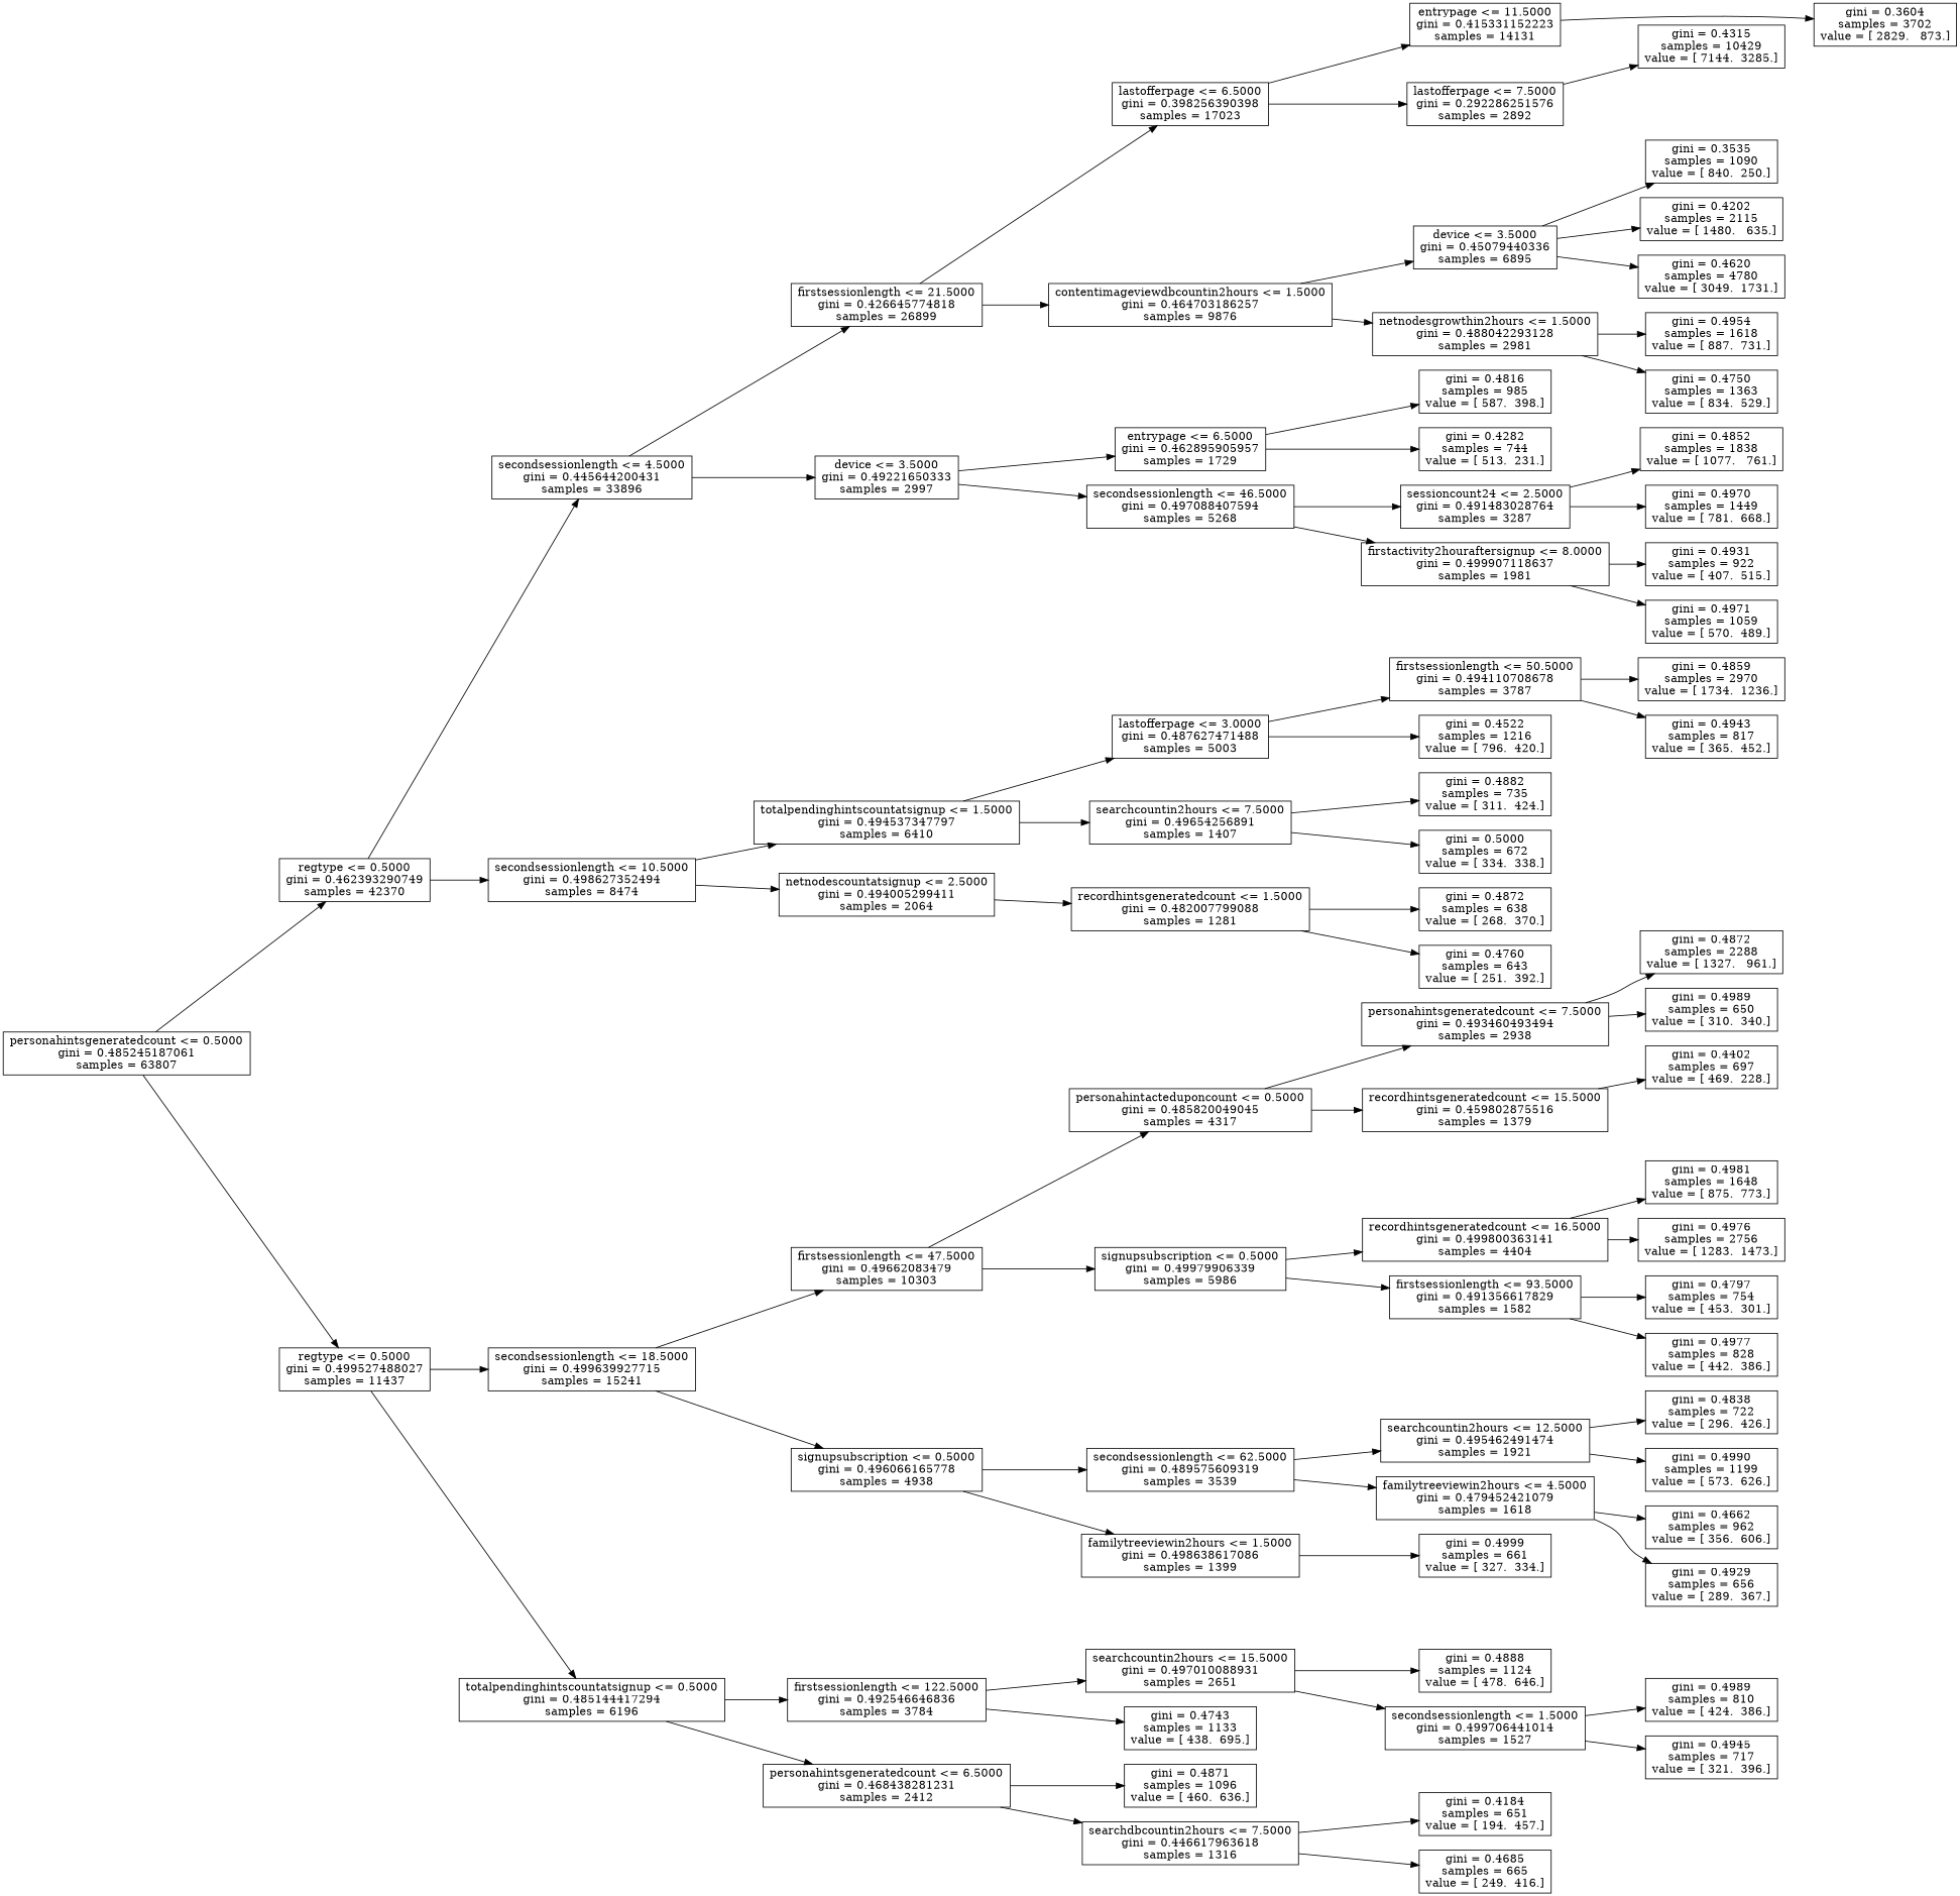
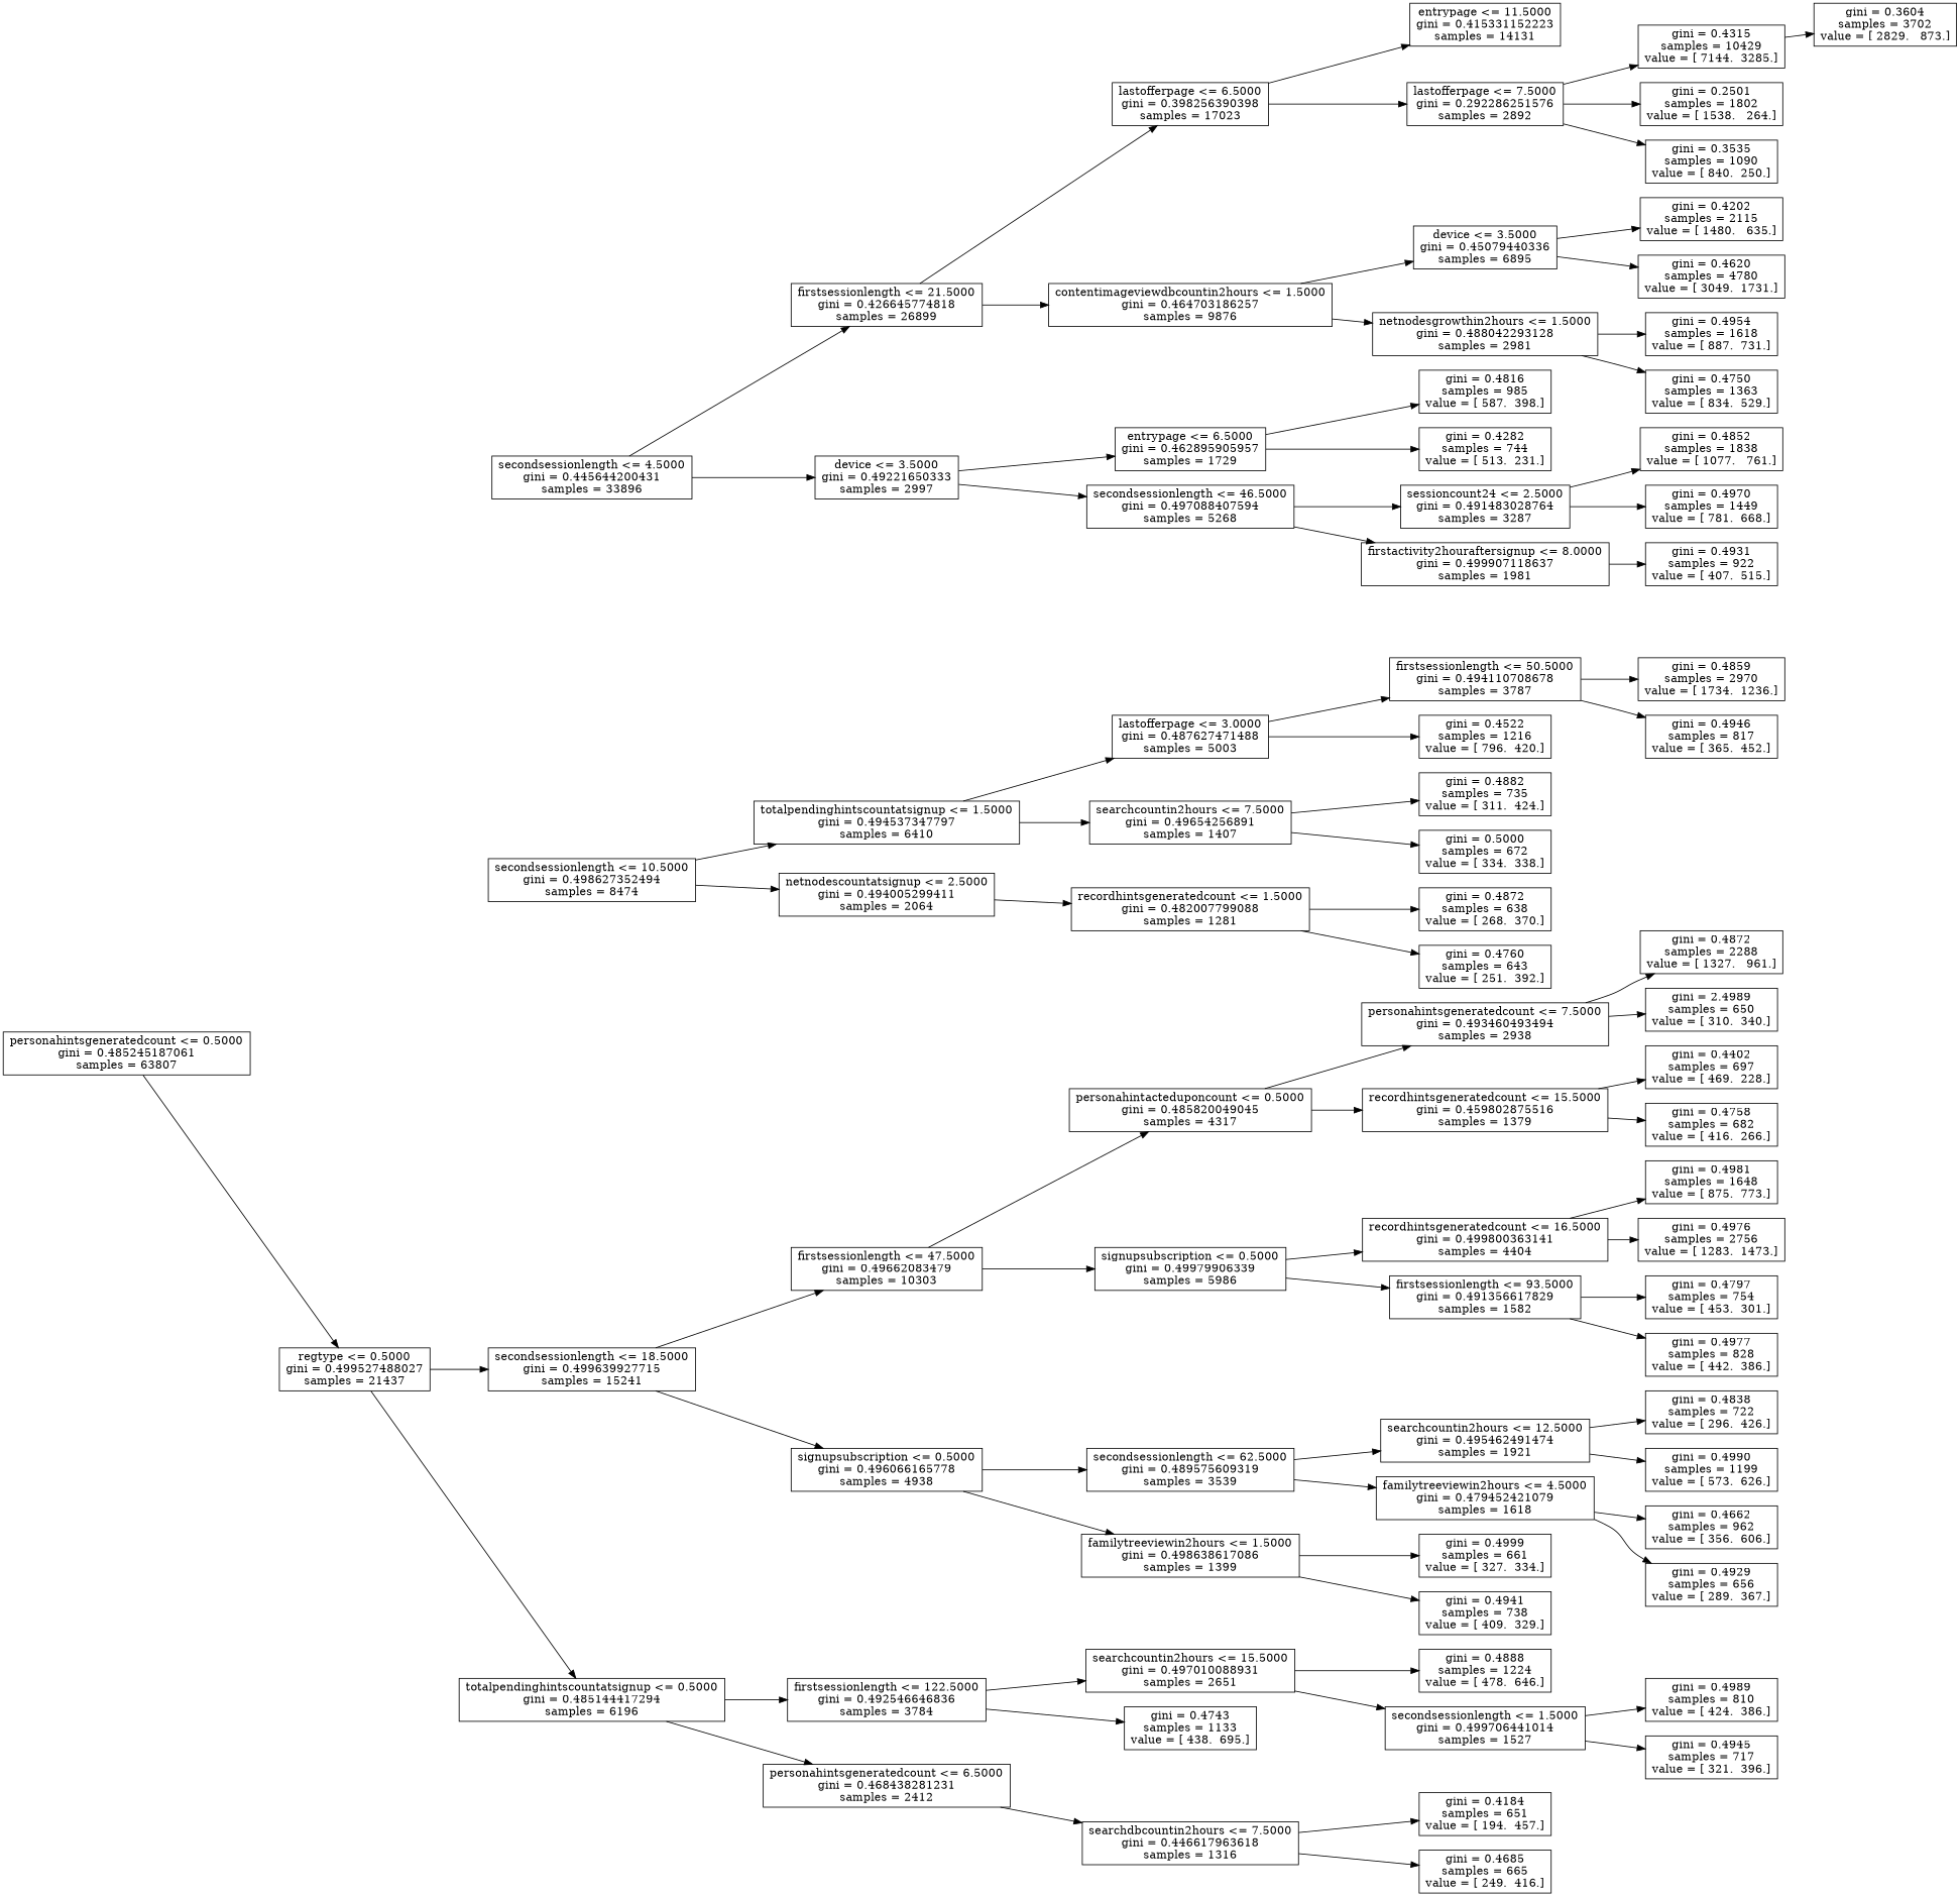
  digraph {
    rankdir=LR
    node [shape=box]
    n1 [label="personahintsgeneratedcount <= 0.5000\ngini = 0.485245187061\nsamples = 63807"]
-   n2 [label="regtype <= 0.5000\ngini = 0.462393290749\nsamples = 42370"]
-   n3 [label="regtype <= 0.5000\ngini = 0.499527488027\nsamples = 11437"]
+   n3 [label="regtype <= 0.5000\ngini = 0.499527488027\nsamples = 21437"]
    n4 [label="secondsessionlength <= 4.5000\ngini = 0.445644200431\nsamples = 33896"]
    n5 [label="secondsessionlength <= 10.5000\ngini = 0.498627352494\nsamples = 8474"]
    n6 [label="secondsessionlength <= 18.5000\ngini = 0.499639927715\nsamples = 15241"]
    n7 [label="totalpendinghintscountatsignup <= 0.5000\ngini = 0.485144417294\nsamples = 6196"]
    n8 [label="firstsessionlength <= 21.5000\ngini = 0.426645774818\nsamples = 26899"]
    n9 [label="device <= 3.5000\ngini = 0.49221650333\nsamples = 2997"]
    n10 [label="totalpendinghintscountatsignup <= 1.5000\ngini = 0.494537347797\nsamples = 6410"]
    n11 [label="netnodescountatsignup <= 2.5000\ngini = 0.494005299411\nsamples = 2064"]
    n12 [label="lastofferpage <= 6.5000\ngini = 0.398256390398\nsamples = 17023"]
    n13 [label="contentimageviewdbcountin2hours <= 1.5000\ngini = 0.464703186257\nsamples = 9876"]
    n14 [label="entrypage <= 6.5000\ngini = 0.462895905957\nsamples = 1729"]
    n15 [label="secondsessionlength <= 46.5000\ngini = 0.497088407594\nsamples = 5268"]
    n16 [label="entrypage <= 11.5000\ngini = 0.415331152223\nsamples = 14131"]
    n17 [label="lastofferpage <= 7.5000\ngini = 0.292286251576\nsamples = 2892"]
    n18 [label="device <= 3.5000\ngini = 0.45079440336\nsamples = 6895"]
    n19 [label="netnodesgrowthin2hours <= 1.5000\ngini = 0.488042293128\nsamples = 2981"]
    n20 [label="gini = 0.3604\nsamples = 3702\nvalue = [ 2829.   873.]"]
    n21 [label="gini = 0.4315\nsamples = 10429\nvalue = [ 7144.  3285.]"]
+   n22 [label="gini = 0.2501\nsamples = 1802\nvalue = [ 1538.   264.]"]
    n23 [label="gini = 0.3535\nsamples = 1090\nvalue = [ 840.  250.]"]
    n24 [label="gini = 0.4202\nsamples = 2115\nvalue = [ 1480.   635.]"]
    n25 [label="gini = 0.4620\nsamples = 4780\nvalue = [ 3049.  1731.]"]
    n26 [label="gini = 0.4954\nsamples = 1618\nvalue = [ 887.  731.]"]
    n27 [label="gini = 0.4750\nsamples = 1363\nvalue = [ 834.  529.]"]
    n28 [label="gini = 0.4816\nsamples = 985\nvalue = [ 587.  398.]"]
    n29 [label="gini = 0.4282\nsamples = 744\nvalue = [ 513.  231.]"]
    n30 [label="sessioncount24 <= 2.5000\ngini = 0.491483028764\nsamples = 3287"]
    n31 [label="firstactivity2houraftersignup <= 8.0000\ngini = 0.499907118637\nsamples = 1981"]
    n32 [label="gini = 0.4852\nsamples = 1838\nvalue = [ 1077.   761.]"]
    n33 [label="gini = 0.4970\nsamples = 1449\nvalue = [ 781.  668.]"]
    n34 [label="gini = 0.4931\nsamples = 922\nvalue = [ 407.  515.]"]
-   n35 [label="gini = 0.4971\nsamples = 1059\nvalue = [ 570.  489.]"]
    n36 [label="lastofferpage <= 3.0000\ngini = 0.487627471488\nsamples = 5003"]
    n37 [label="searchcountin2hours <= 7.5000\ngini = 0.49654256891\nsamples = 1407"]
    n38 [label="recordhintsgeneratedcount <= 1.5000\ngini = 0.482007799088\nsamples = 1281"]
    n39 [label="firstsessionlength <= 50.5000\ngini = 0.494110708678\nsamples = 3787"]
    n40 [label="gini = 0.4522\nsamples = 1216\nvalue = [ 796.  420.]"]
    n41 [label="gini = 0.4882\nsamples = 735\nvalue = [ 311.  424.]"]
    n42 [label="gini = 0.5000\nsamples = 672\nvalue = [ 334.  338.]"]
    n43 [label="gini = 0.4859\nsamples = 2970\nvalue = [ 1734.  1236.]"]
-   n44 [label="gini = 0.4943\nsamples = 817\nvalue = [ 365.  452.]"]
+   n44 [label="gini = 0.4946\nsamples = 817\nvalue = [ 365.  452.]"]
    n45 [label="gini = 0.4872\nsamples = 638\nvalue = [ 268.  370.]"]
    n46 [label="gini = 0.4760\nsamples = 643\nvalue = [ 251.  392.]"]
    n47 [label="firstsessionlength <= 47.5000\ngini = 0.49662083479\nsamples = 10303"]
    n48 [label="signupsubscription <= 0.5000\ngini = 0.496066165778\nsamples = 4938"]
    n49 [label="firstsessionlength <= 122.5000\ngini = 0.492546646836\nsamples = 3784"]
    n50 [label="personahintsgeneratedcount <= 6.5000\ngini = 0.468438281231\nsamples = 2412"]
    n51 [label="personahintacteduponcount <= 0.5000\ngini = 0.485820049045\nsamples = 4317"]
    n52 [label="signupsubscription <= 0.5000\ngini = 0.49979906339\nsamples = 5986"]
    n53 [label="secondsessionlength <= 62.5000\ngini = 0.489575609319\nsamples = 3539"]
    n54 [label="familytreeviewin2hours <= 1.5000\ngini = 0.498638617086\nsamples = 1399"]
    n55 [label="personahintsgeneratedcount <= 7.5000\ngini = 0.493460493494\nsamples = 2938"]
    n56 [label="recordhintsgeneratedcount <= 15.5000\ngini = 0.459802875516\nsamples = 1379"]
    n57 [label="recordhintsgeneratedcount <= 16.5000\ngini = 0.499800363141\nsamples = 4404"]
    n58 [label="firstsessionlength <= 93.5000\ngini = 0.491356617829\nsamples = 1582"]
    n59 [label="gini = 0.4872\nsamples = 2288\nvalue = [ 1327.   961.]"]
-   n60 [label="gini = 0.4989\nsamples = 650\nvalue = [ 310.  340.]"]
+   n60 [label="gini = 2.4989\nsamples = 650\nvalue = [ 310.  340.]"]
    n61 [label="gini = 0.4402\nsamples = 697\nvalue = [ 469.  228.]"]
+   n62 [label="gini = 0.4758\nsamples = 682\nvalue = [ 416.  266.]"]
    n63 [label="gini = 0.4981\nsamples = 1648\nvalue = [ 875.  773.]"]
    n64 [label="gini = 0.4976\nsamples = 2756\nvalue = [ 1283.  1473.]"]
    n65 [label="gini = 0.4797\nsamples = 754\nvalue = [ 453.  301.]"]
    n66 [label="gini = 0.4977\nsamples = 828\nvalue = [ 442.  386.]"]
    n67 [label="searchcountin2hours <= 12.5000\ngini = 0.495462491474\nsamples = 1921"]
    n68 [label="familytreeviewin2hours <= 4.5000\ngini = 0.479452421079\nsamples = 1618"]
    n69 [label="gini = 0.4999\nsamples = 661\nvalue = [ 327.  334.]"]
+   n70 [label="gini = 0.4941\nsamples = 738\nvalue = [ 409.  329.]"]
    n71 [label="gini = 0.4838\nsamples = 722\nvalue = [ 296.  426.]"]
    n72 [label="gini = 0.4990\nsamples = 1199\nvalue = [ 573.  626.]"]
    n73 [label="gini = 0.4662\nsamples = 962\nvalue = [ 356.  606.]"]
    n74 [label="gini = 0.4929\nsamples = 656\nvalue = [ 289.  367.]"]
    n75 [label="searchcountin2hours <= 15.5000\ngini = 0.497010088931\nsamples = 2651"]
    n76 [label="gini = 0.4743\nsamples = 1133\nvalue = [ 438.  695.]"]
-   n77 [label="gini = 0.4871\nsamples = 1096\nvalue = [ 460.  636.]"]
    n78 [label="searchdbcountin2hours <= 7.5000\ngini = 0.446617963618\nsamples = 1316"]
-   n79 [label="gini = 0.4888\nsamples = 1124\nvalue = [ 478.  646.]"]
+   n79 [label="gini = 0.4888\nsamples = 1224\nvalue = [ 478.  646.]"]
    n80 [label="secondsessionlength <= 1.5000\ngini = 0.499706441014\nsamples = 1527"]
    n81 [label="gini = 0.4989\nsamples = 810\nvalue = [ 424.  386.]"]
    n82 [label="gini = 0.4945\nsamples = 717\nvalue = [ 321.  396.]"]
    n83 [label="gini = 0.4184\nsamples = 651\nvalue = [ 194.  457.]"]
    n84 [label="gini = 0.4685\nsamples = 665\nvalue = [ 249.  416.]"]
-   n1 -> n2
    n1 -> n3
-   n2 -> n4
-   n2 -> n5
    n3 -> n6
    n3 -> n7
    n4 -> n8
    n4 -> n9
    n5 -> n10
    n5 -> n11
    n6 -> n47
    n6 -> n48
    n7 -> n49
    n7 -> n50
    n8 -> n12
    n8 -> n13
    n9 -> n14
    n9 -> n15
    n10 -> n36
    n10 -> n37
    n11 -> n38
    n12 -> n16
    n12 -> n17
    n13 -> n18
    n13 -> n19
    n14 -> n28
    n14 -> n29
    n15 -> n30
    n15 -> n31
-   n16 -> n20
+   n21 -> n20
    n17 -> n21
-   n18 -> n23
+   n17 -> n22
+   n17 -> n23
    n18 -> n24
    n18 -> n25
    n19 -> n26
    n19 -> n27
    n30 -> n32
    n30 -> n33
    n31 -> n34
-   n31 -> n35
    n36 -> n39
    n36 -> n40
    n37 -> n41
    n37 -> n42
    n38 -> n45
    n38 -> n46
    n39 -> n43
    n39 -> n44
    n47 -> n51
    n47 -> n52
    n48 -> n53
    n48 -> n54
    n49 -> n75
    n49 -> n76
-   n50 -> n77
    n50 -> n78
    n51 -> n55
    n51 -> n56
    n52 -> n57
    n52 -> n58
    n53 -> n67
    n53 -> n68
    n54 -> n69
+   n54 -> n70
    n55 -> n59
    n55 -> n60
    n56 -> n61
+   n56 -> n62
    n57 -> n63
    n57 -> n64
    n58 -> n65
    n58 -> n66
    n67 -> n71
    n67 -> n72
    n68 -> n73
    n68 -> n74
    n75 -> n79
    n75 -> n80
    n78 -> n83
    n78 -> n84
    n80 -> n81
    n80 -> n82
  }
